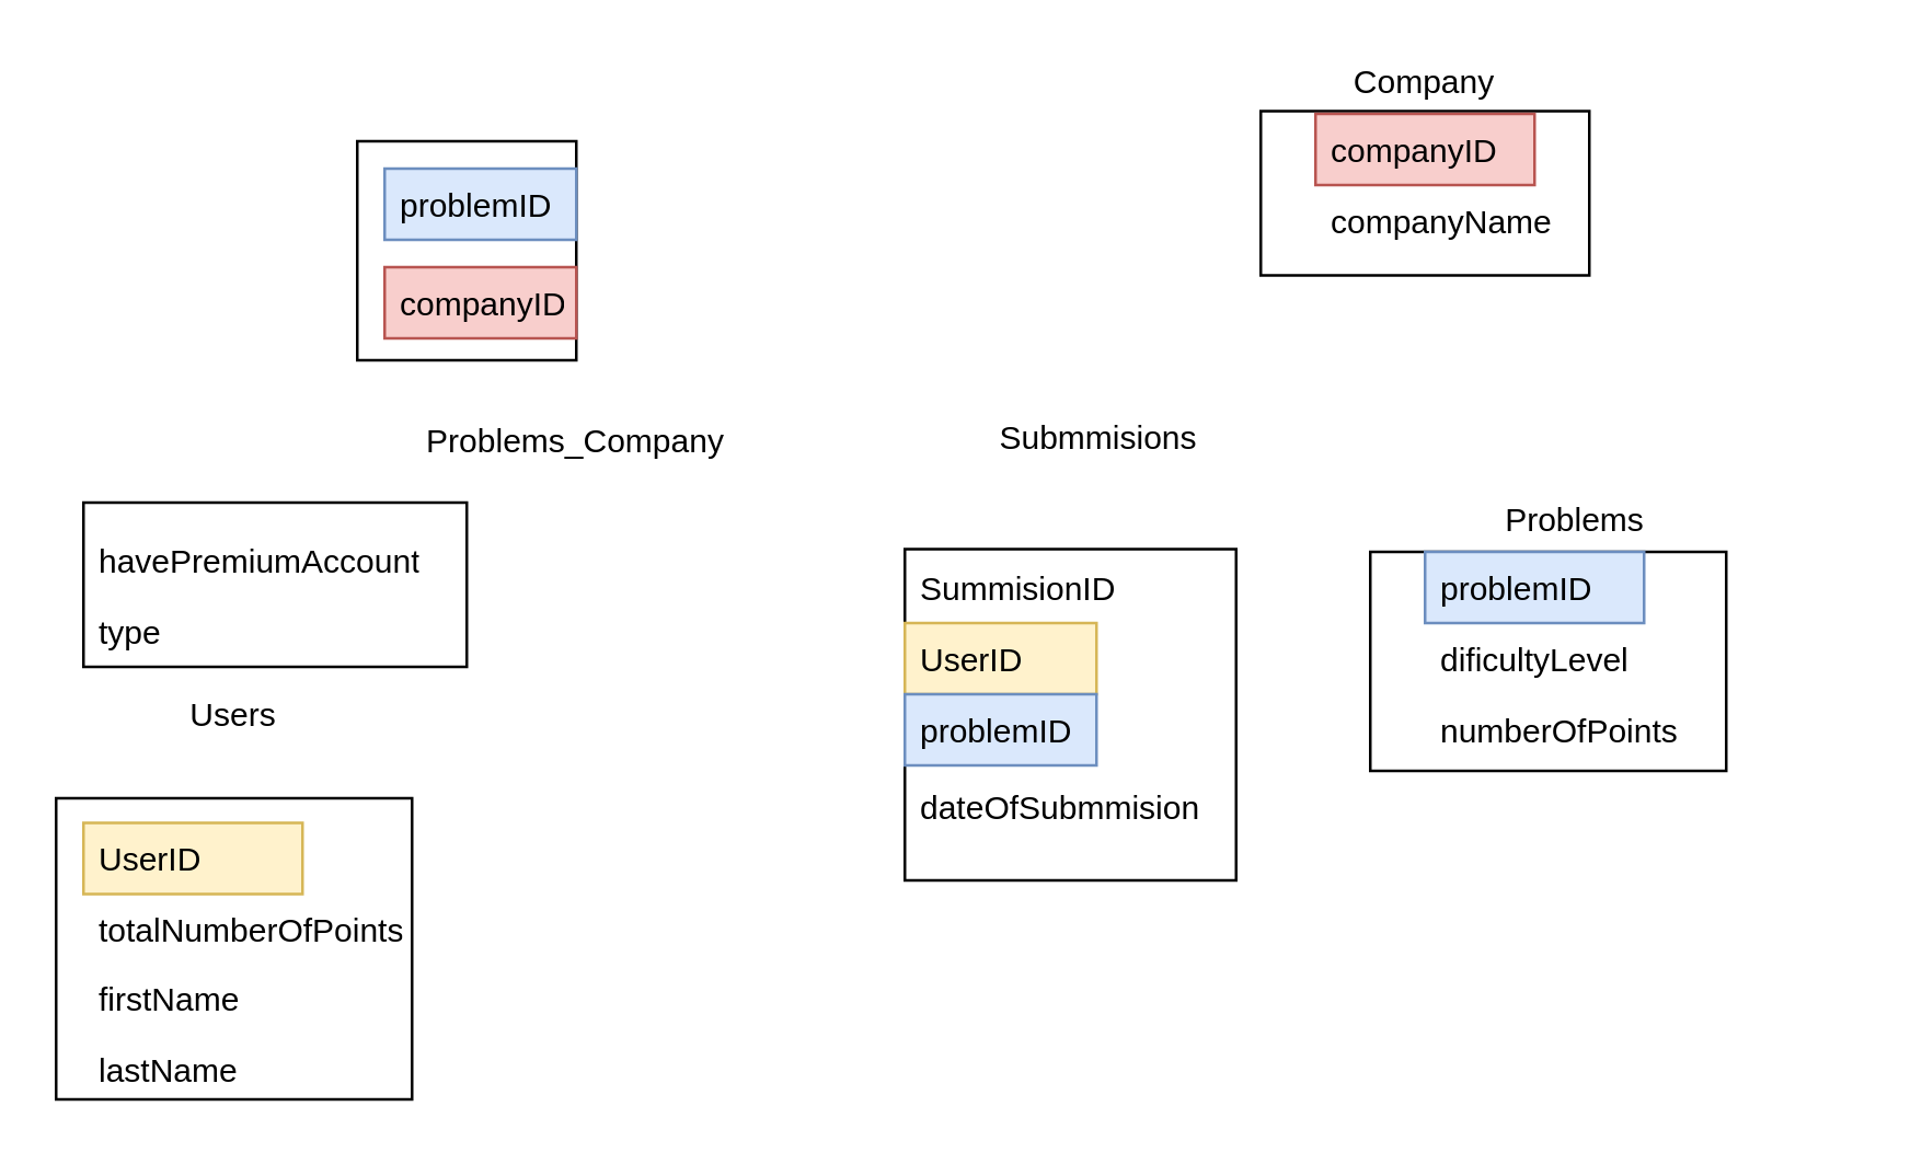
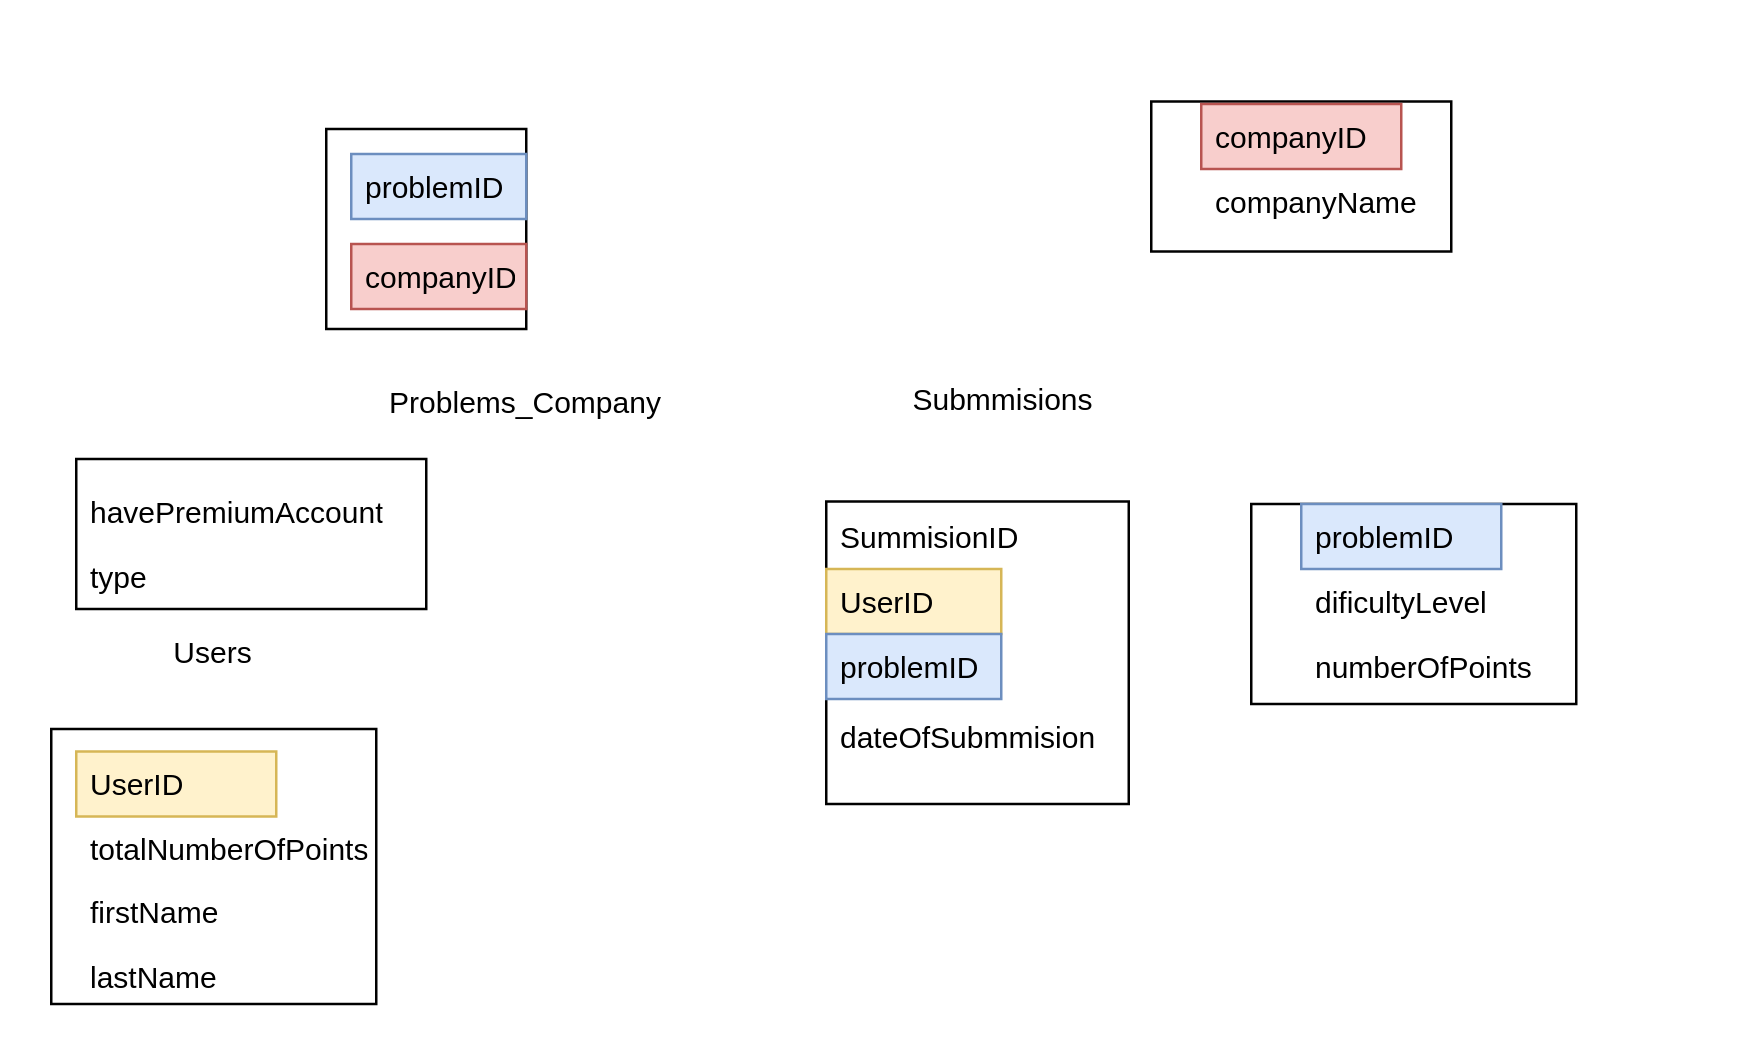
  <mxCell id="0" />
  <mxCell id="1" parent="0" />
  <mxCell id="2" value="" style="rounded=0;whiteSpace=wrap;html=1;" vertex="1" parent="1"><mxGeometry x="20" y="291" width="130" height="110" as="geometry" /></mxCell>
  <mxCell id="3" value="" style="rounded=0;whiteSpace=wrap;html=1;" vertex="1" parent="1"><mxGeometry x="500" y="201" width="130" height="80" as="geometry" /></mxCell>
  <mxCell id="4" value="" style="rounded=0;whiteSpace=wrap;html=1;" vertex="1" parent="1"><mxGeometry x="460" y="40" width="120" height="60" as="geometry" /></mxCell>
  <mxCell id="5" value="" style="rounded=0;whiteSpace=wrap;html=1;" vertex="1" parent="1"><mxGeometry x="30" y="183" width="140" height="60" as="geometry" /></mxCell>
  <mxCell id="6" value="" style="whiteSpace=wrap;html=1;aspect=fixed;" vertex="1" parent="1"><mxGeometry x="330" y="200" width="121" height="121" as="geometry" /></mxCell>
  <mxCell id="7" value="" style="whiteSpace=wrap;html=1;aspect=fixed;" vertex="1" parent="1"><mxGeometry x="130" y="51" width="80" height="80" as="geometry" /></mxCell>
  <mxCell id="8" value="havePremiumAccount" style="text;html=1;strokeColor=none;fillColor=none;align=left;verticalAlign=top;spacingLeft=4;spacingRight=4;whiteSpace=wrap;overflow=hidden;rotatable=0;points=[[0,0.5],[1,0.5]];portConstraint=eastwest;" vertex="1" parent="1"><mxGeometry x="30" y="191" width="160" height="26" as="geometry" /></mxCell>
  <mxCell id="9" value="type" style="text;html=1;strokeColor=none;fillColor=none;align=left;verticalAlign=top;spacingLeft=4;spacingRight=4;whiteSpace=wrap;overflow=hidden;rotatable=0;points=[[0,0.5],[1,0.5]];portConstraint=eastwest;" vertex="1" parent="1"><mxGeometry x="30" y="217" width="160" height="26" as="geometry" /></mxCell>
  <mxCell id="10" value="totalNumberOfPoints" style="text;html=1;strokeColor=none;fillColor=none;align=left;verticalAlign=top;spacingLeft=4;spacingRight=4;whiteSpace=wrap;overflow=hidden;rotatable=0;points=[[0,0.5],[1,0.5]];portConstraint=eastwest;" vertex="1" parent="1"><mxGeometry x="30" y="326" width="160" height="26" as="geometry" /></mxCell>
  <mxCell id="11" value="firstName" style="text;html=1;strokeColor=none;fillColor=none;align=left;verticalAlign=top;spacingLeft=4;spacingRight=4;whiteSpace=wrap;overflow=hidden;rotatable=0;points=[[0,0.5],[1,0.5]];portConstraint=eastwest;" parent="1" vertex="1"><mxGeometry x="30" y="351" width="160" height="26" as="geometry" /></mxCell>
  <mxCell id="12" value="UserID" style="text;html=1;strokeColor=#d6b656;fillColor=#fff2cc;align=left;verticalAlign=top;spacingLeft=4;spacingRight=4;whiteSpace=wrap;overflow=hidden;rotatable=0;points=[[0,0.5],[1,0.5]];portConstraint=eastwest;" parent="1" vertex="1"><mxGeometry x="30" y="300" width="80" height="26" as="geometry" /></mxCell>
  <mxCell id="13" value="lastName" style="text;html=1;strokeColor=none;fillColor=none;align=left;verticalAlign=top;spacingLeft=4;spacingRight=4;whiteSpace=wrap;overflow=hidden;rotatable=0;points=[[0,0.5],[1,0.5]];portConstraint=eastwest;" vertex="1" parent="1"><mxGeometry x="30" y="377" width="160" height="26" as="geometry" /></mxCell>
  <mxCell id="14" value="SummisionID" style="text;html=1;strokeColor=none;fillColor=none;align=left;verticalAlign=top;spacingLeft=4;spacingRight=4;whiteSpace=wrap;overflow=hidden;rotatable=0;points=[[0,0.5],[1,0.5]];portConstraint=eastwest;" vertex="1" parent="1"><mxGeometry x="330" y="201" width="160" height="26" as="geometry" /></mxCell>
  <mxCell id="15" value="UserID" style="text;html=1;strokeColor=#d6b656;fillColor=#fff2cc;align=left;verticalAlign=top;spacingLeft=4;spacingRight=4;whiteSpace=wrap;overflow=hidden;rotatable=0;points=[[0,0.5],[1,0.5]];portConstraint=eastwest;" vertex="1" parent="1"><mxGeometry x="330" y="227" width="70" height="26" as="geometry" /></mxCell>
  <mxCell id="16" value="problemID" style="text;html=1;strokeColor=#6c8ebf;fillColor=#dae8fc;align=left;verticalAlign=top;spacingLeft=4;spacingRight=4;whiteSpace=wrap;overflow=hidden;rotatable=0;points=[[0,0.5],[1,0.5]];portConstraint=eastwest;" vertex="1" parent="1"><mxGeometry x="330" y="253" width="70" height="26" as="geometry" /></mxCell>
  <mxCell id="17" value="dateOfSubmmision" style="text;html=1;strokeColor=none;fillColor=none;align=left;verticalAlign=top;spacingLeft=4;spacingRight=4;whiteSpace=wrap;overflow=hidden;rotatable=0;points=[[0,0.5],[1,0.5]];portConstraint=eastwest;" vertex="1" parent="1"><mxGeometry x="330" y="281" width="160" height="26" as="geometry" /></mxCell>
  <mxCell id="18" value="problemID" style="text;html=1;strokeColor=#6c8ebf;fillColor=#dae8fc;align=left;verticalAlign=top;spacingLeft=4;spacingRight=4;whiteSpace=wrap;overflow=hidden;rotatable=0;points=[[0,0.5],[1,0.5]];portConstraint=eastwest;" vertex="1" parent="1"><mxGeometry x="520" y="201" width="80" height="26" as="geometry" /></mxCell>
  <mxCell id="19" value="dificultyLevel" style="text;html=1;strokeColor=none;fillColor=none;align=left;verticalAlign=top;spacingLeft=4;spacingRight=4;whiteSpace=wrap;overflow=hidden;rotatable=0;points=[[0,0.5],[1,0.5]];portConstraint=eastwest;" vertex="1" parent="1"><mxGeometry x="520" y="227" width="160" height="26" as="geometry" /></mxCell>
  <mxCell id="20" value="numberOfPoints" style="text;html=1;strokeColor=none;fillColor=none;align=left;verticalAlign=top;spacingLeft=4;spacingRight=4;whiteSpace=wrap;overflow=hidden;rotatable=0;points=[[0,0.5],[1,0.5]];portConstraint=eastwest;" vertex="1" parent="1"><mxGeometry x="520" y="253" width="160" height="26" as="geometry" /></mxCell>
  <mxCell id="21" value="companyID" style="text;html=1;strokeColor=#b85450;fillColor=#f8cecc;align=left;verticalAlign=top;spacingLeft=4;spacingRight=4;whiteSpace=wrap;overflow=hidden;rotatable=0;points=[[0,0.5],[1,0.5]];portConstraint=eastwest;" vertex="1" parent="1"><mxGeometry x="480" y="41" width="80" height="26" as="geometry" /></mxCell>
  <mxCell id="22" value="companyName" style="text;html=1;strokeColor=none;fillColor=none;align=left;verticalAlign=top;spacingLeft=4;spacingRight=4;whiteSpace=wrap;overflow=hidden;rotatable=0;points=[[0,0.5],[1,0.5]];portConstraint=eastwest;" vertex="1" parent="1"><mxGeometry x="480" y="67" width="160" height="26" as="geometry" /></mxCell>
  <mxCell id="23" value="problemID" style="text;html=1;strokeColor=#6c8ebf;fillColor=#dae8fc;align=left;verticalAlign=top;spacingLeft=4;spacingRight=4;whiteSpace=wrap;overflow=hidden;rotatable=0;points=[[0,0.5],[1,0.5]];portConstraint=eastwest;" vertex="1" parent="1"><mxGeometry x="140" y="61" width="70" height="26" as="geometry" /></mxCell>
  <mxCell id="24" value="companyID" style="text;html=1;strokeColor=#b85450;fillColor=#f8cecc;align=left;verticalAlign=top;spacingLeft=4;spacingRight=4;whiteSpace=wrap;overflow=hidden;rotatable=0;points=[[0,0.5],[1,0.5]];portConstraint=eastwest;" vertex="1" parent="1"><mxGeometry x="140" y="97" width="70" height="26" as="geometry" /></mxCell>
  <mxCell id="25" value="Users" style="text;html=1;strokeColor=none;fillColor=none;align=center;verticalAlign=middle;whiteSpace=wrap;rounded=0;" vertex="1" parent="1"><mxGeometry x="65" y="251" width="40" height="20" as="geometry" /></mxCell>
  <mxCell id="26" value="Submmisions" style="text;html=1;strokeColor=none;fillColor=none;align=center;verticalAlign=middle;whiteSpace=wrap;rounded=0;" vertex="1" parent="1"><mxGeometry x="380.5" y="150" width="40" height="20" as="geometry" /></mxCell>
- <mxCell id="27" value="Company" style="text;html=1;strokeColor=none;fillColor=none;align=center;verticalAlign=middle;whiteSpace=wrap;rounded=0;" vertex="1" parent="1"><mxGeometry x="500" y="20" width="40" height="20" as="geometry" /></mxCell>
- <mxCell id="28" value="Problems" style="text;html=1;strokeColor=none;fillColor=none;align=center;verticalAlign=middle;whiteSpace=wrap;rounded=0;" vertex="1" parent="1"><mxGeometry x="555" y="180" width="40" height="20" as="geometry" /></mxCell>
  <mxCell id="29" value="Problems_Company" style="text;html=1;strokeColor=none;fillColor=none;align=center;verticalAlign=middle;whiteSpace=wrap;rounded=0;" vertex="1" parent="1"><mxGeometry x="190" y="151" width="40" height="20" as="geometry" /></mxCell>
